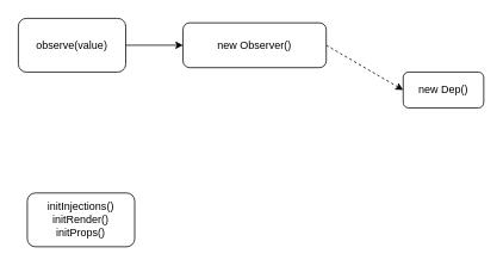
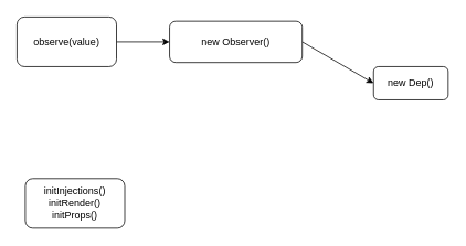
  <mxCell id="0" />
  <mxCell id="1" parent="0" />
  <mxCell id="2" value="new Dep()" style="rounded=1;whiteSpace=wrap;html=1;" parent="1" vertex="1"><mxGeometry x="450" y="80" width="90" height="40" as="geometry" /></mxCell>
- <mxCell id="3" style="edgeStyle=none;html=1;exitX=1;exitY=0.5;exitDx=0;exitDy=0;entryX=0;entryY=0.5;entryDx=0;entryDy=0;dashed=1;" edge="1" parent="1" source="4" target="2"><mxGeometry relative="1" as="geometry" /></mxCell>
+ <mxCell id="3" style="edgeStyle=none;html=1;exitX=1;exitY=0.5;exitDx=0;exitDy=0;entryX=0;entryY=0.5;entryDx=0;entryDy=0;" edge="1" parent="1" source="4" target="2"><mxGeometry relative="1" as="geometry" /></mxCell>
  <mxCell id="4" value="new Observer()" style="rounded=1;whiteSpace=wrap;html=1;" parent="1" vertex="1"><mxGeometry x="204" y="25" width="160" height="50" as="geometry" /></mxCell>
  <mxCell id="5" style="edgeStyle=none;html=1;exitX=1;exitY=0.5;exitDx=0;exitDy=0;entryX=0;entryY=0.5;entryDx=0;entryDy=0;" edge="1" parent="1" source="6" target="4"><mxGeometry relative="1" as="geometry" /></mxCell>
  <mxCell id="6" value="observe(value)" style="rounded=1;whiteSpace=wrap;html=1;" vertex="1" parent="1"><mxGeometry x="20" y="20" width="120" height="60" as="geometry" /></mxCell>
  <mxCell id="7" value="initInjections()&lt;br&gt;initRender()&lt;br&gt;initProps()" style="rounded=1;whiteSpace=wrap;html=1;" vertex="1" parent="1"><mxGeometry x="30" y="215" width="120" height="60" as="geometry" /></mxCell>
